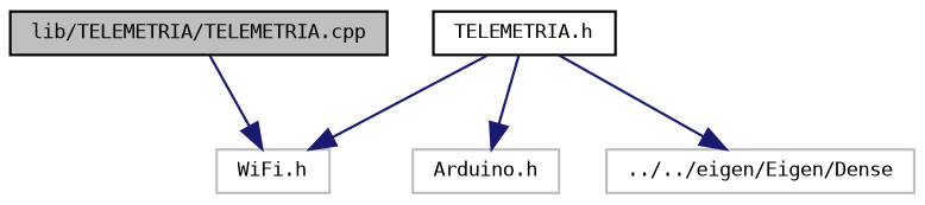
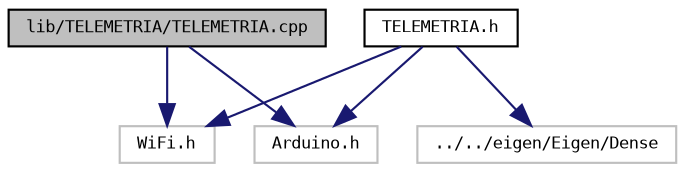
  digraph {
    node [color=grey75 fontname=DejaVuSansMono fontsize=8 shape=record]
    edge [color=midnightblue fontname=DejaVuSansMono fontsize=8 labelfontname=DejaVuSansMono labelfontsize=8 style=solid]
    n1 [color=black fillcolor=grey75 fontcolor=black height=0.2 label="lib/TELEMETRIA/TELEMETRIA.cpp" style=filled width=0.4]
    n2 [height=0.2 label="Arduino.h" width=0.4]
    n3 [height=0.2 label="WiFi.h" width=0.4]
    n4 [color=black height=0.2 label="TELEMETRIA.h" width=0.4]
    n5 [height=0.2 label="../../eigen/Eigen/Dense" width=0.4]
+   n1 -> n2
    n1 -> n3
    n4 -> n2
    n4 -> n3
    n4 -> n5
  }
